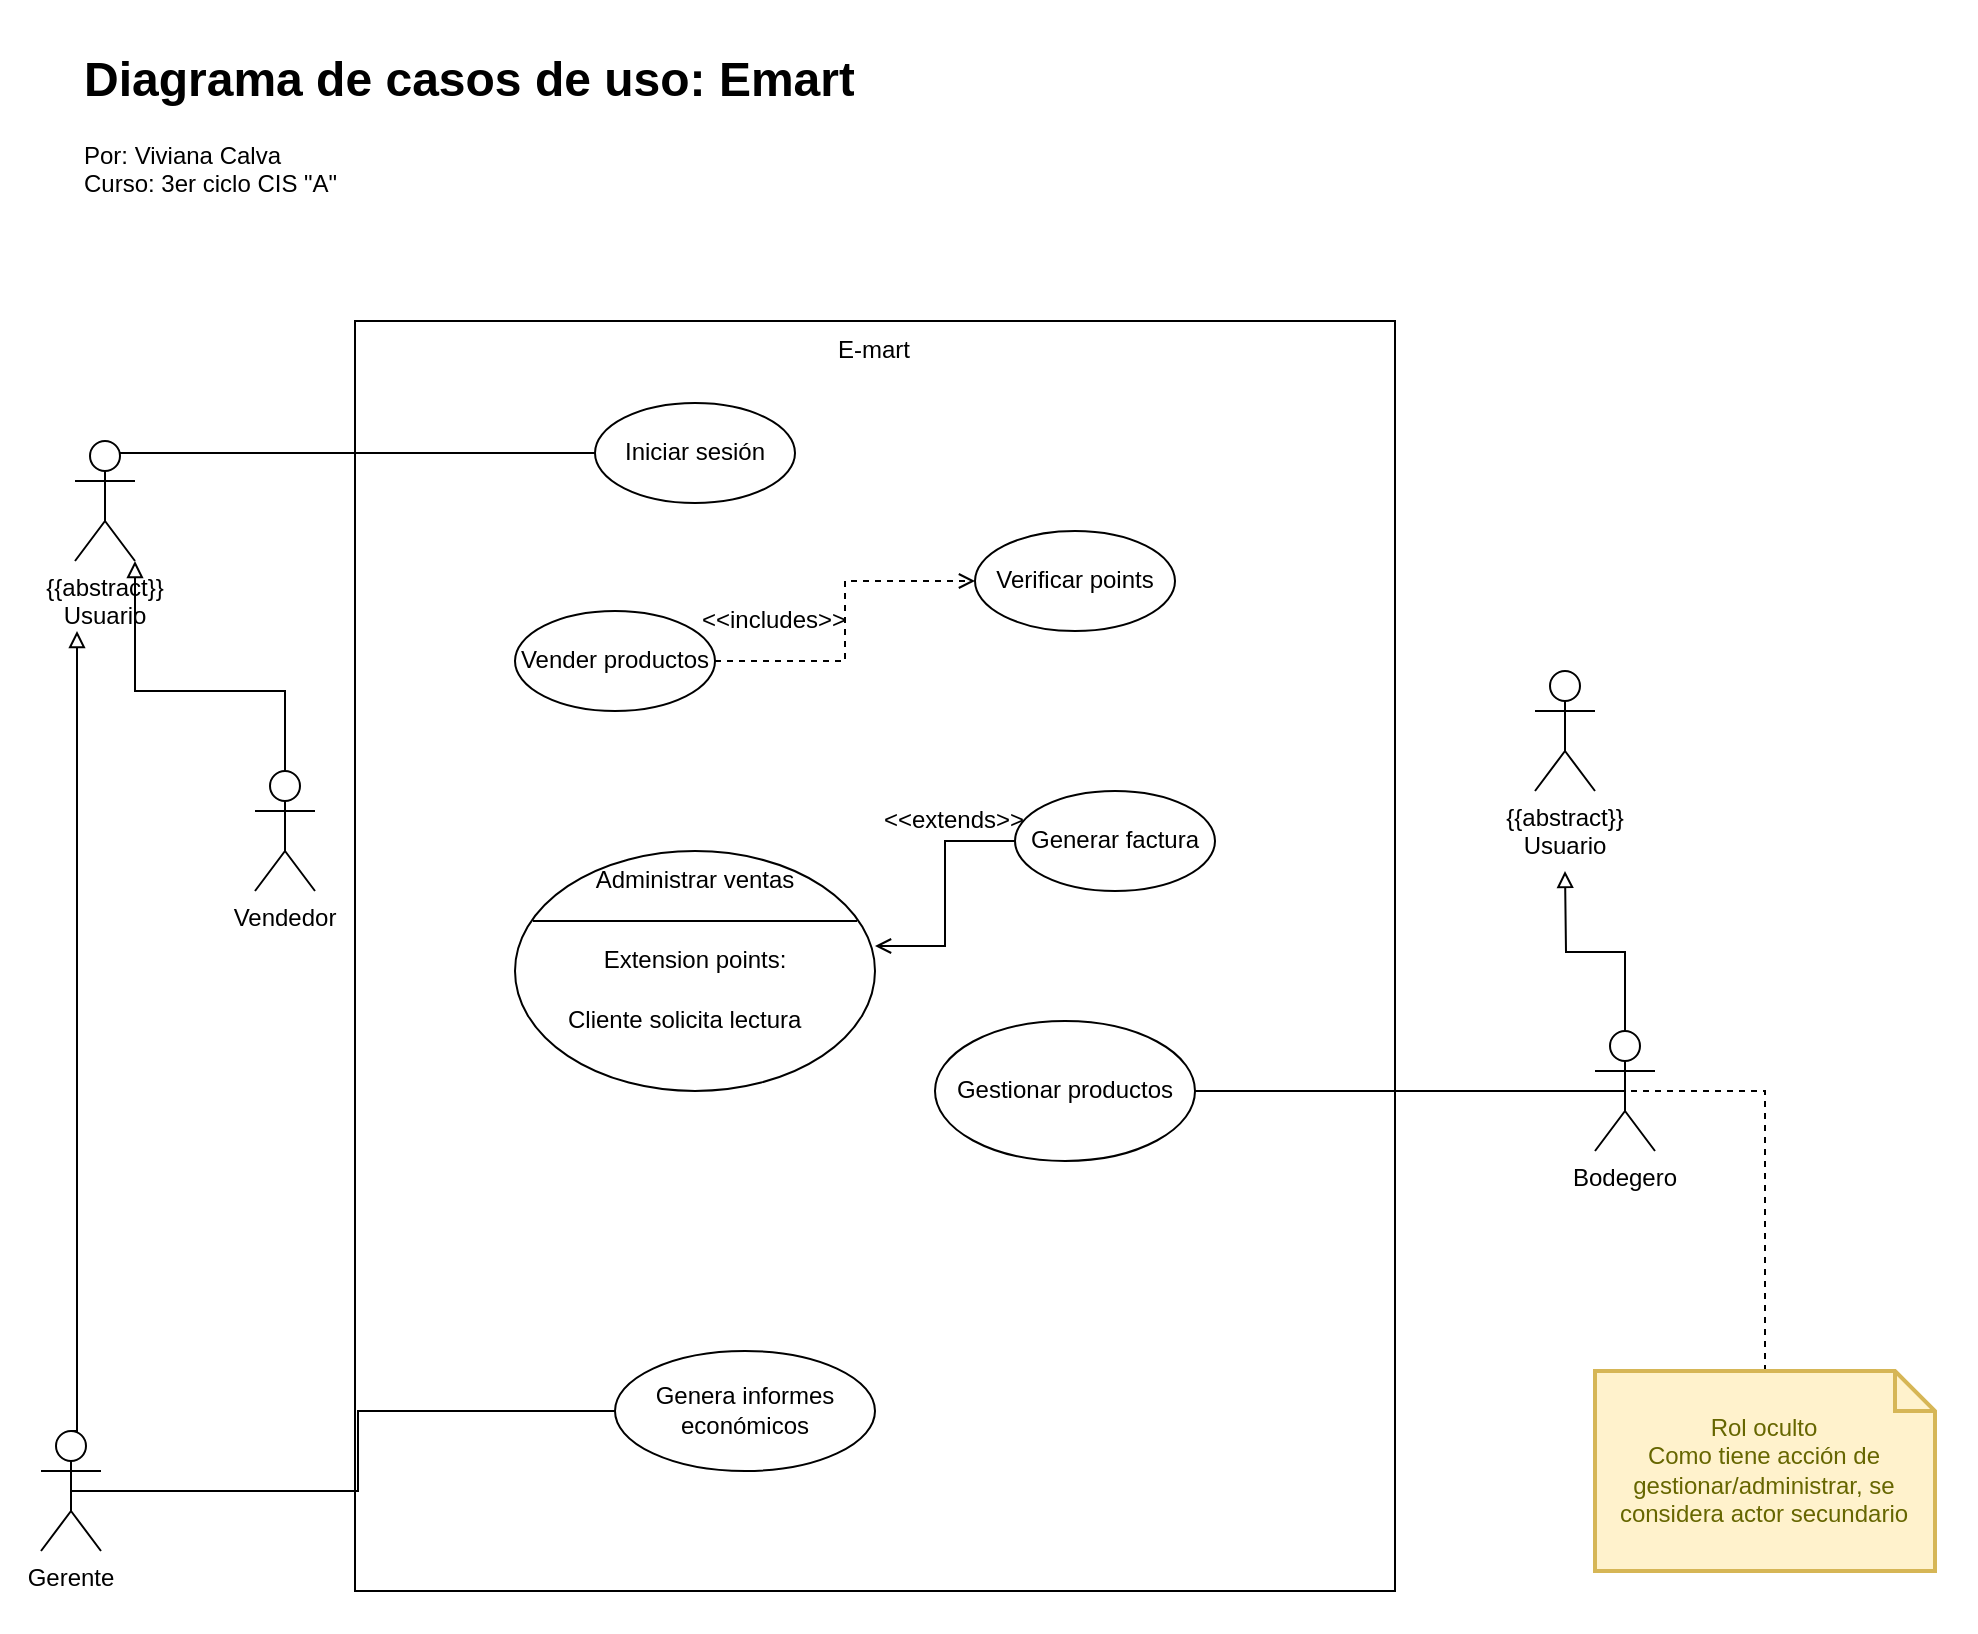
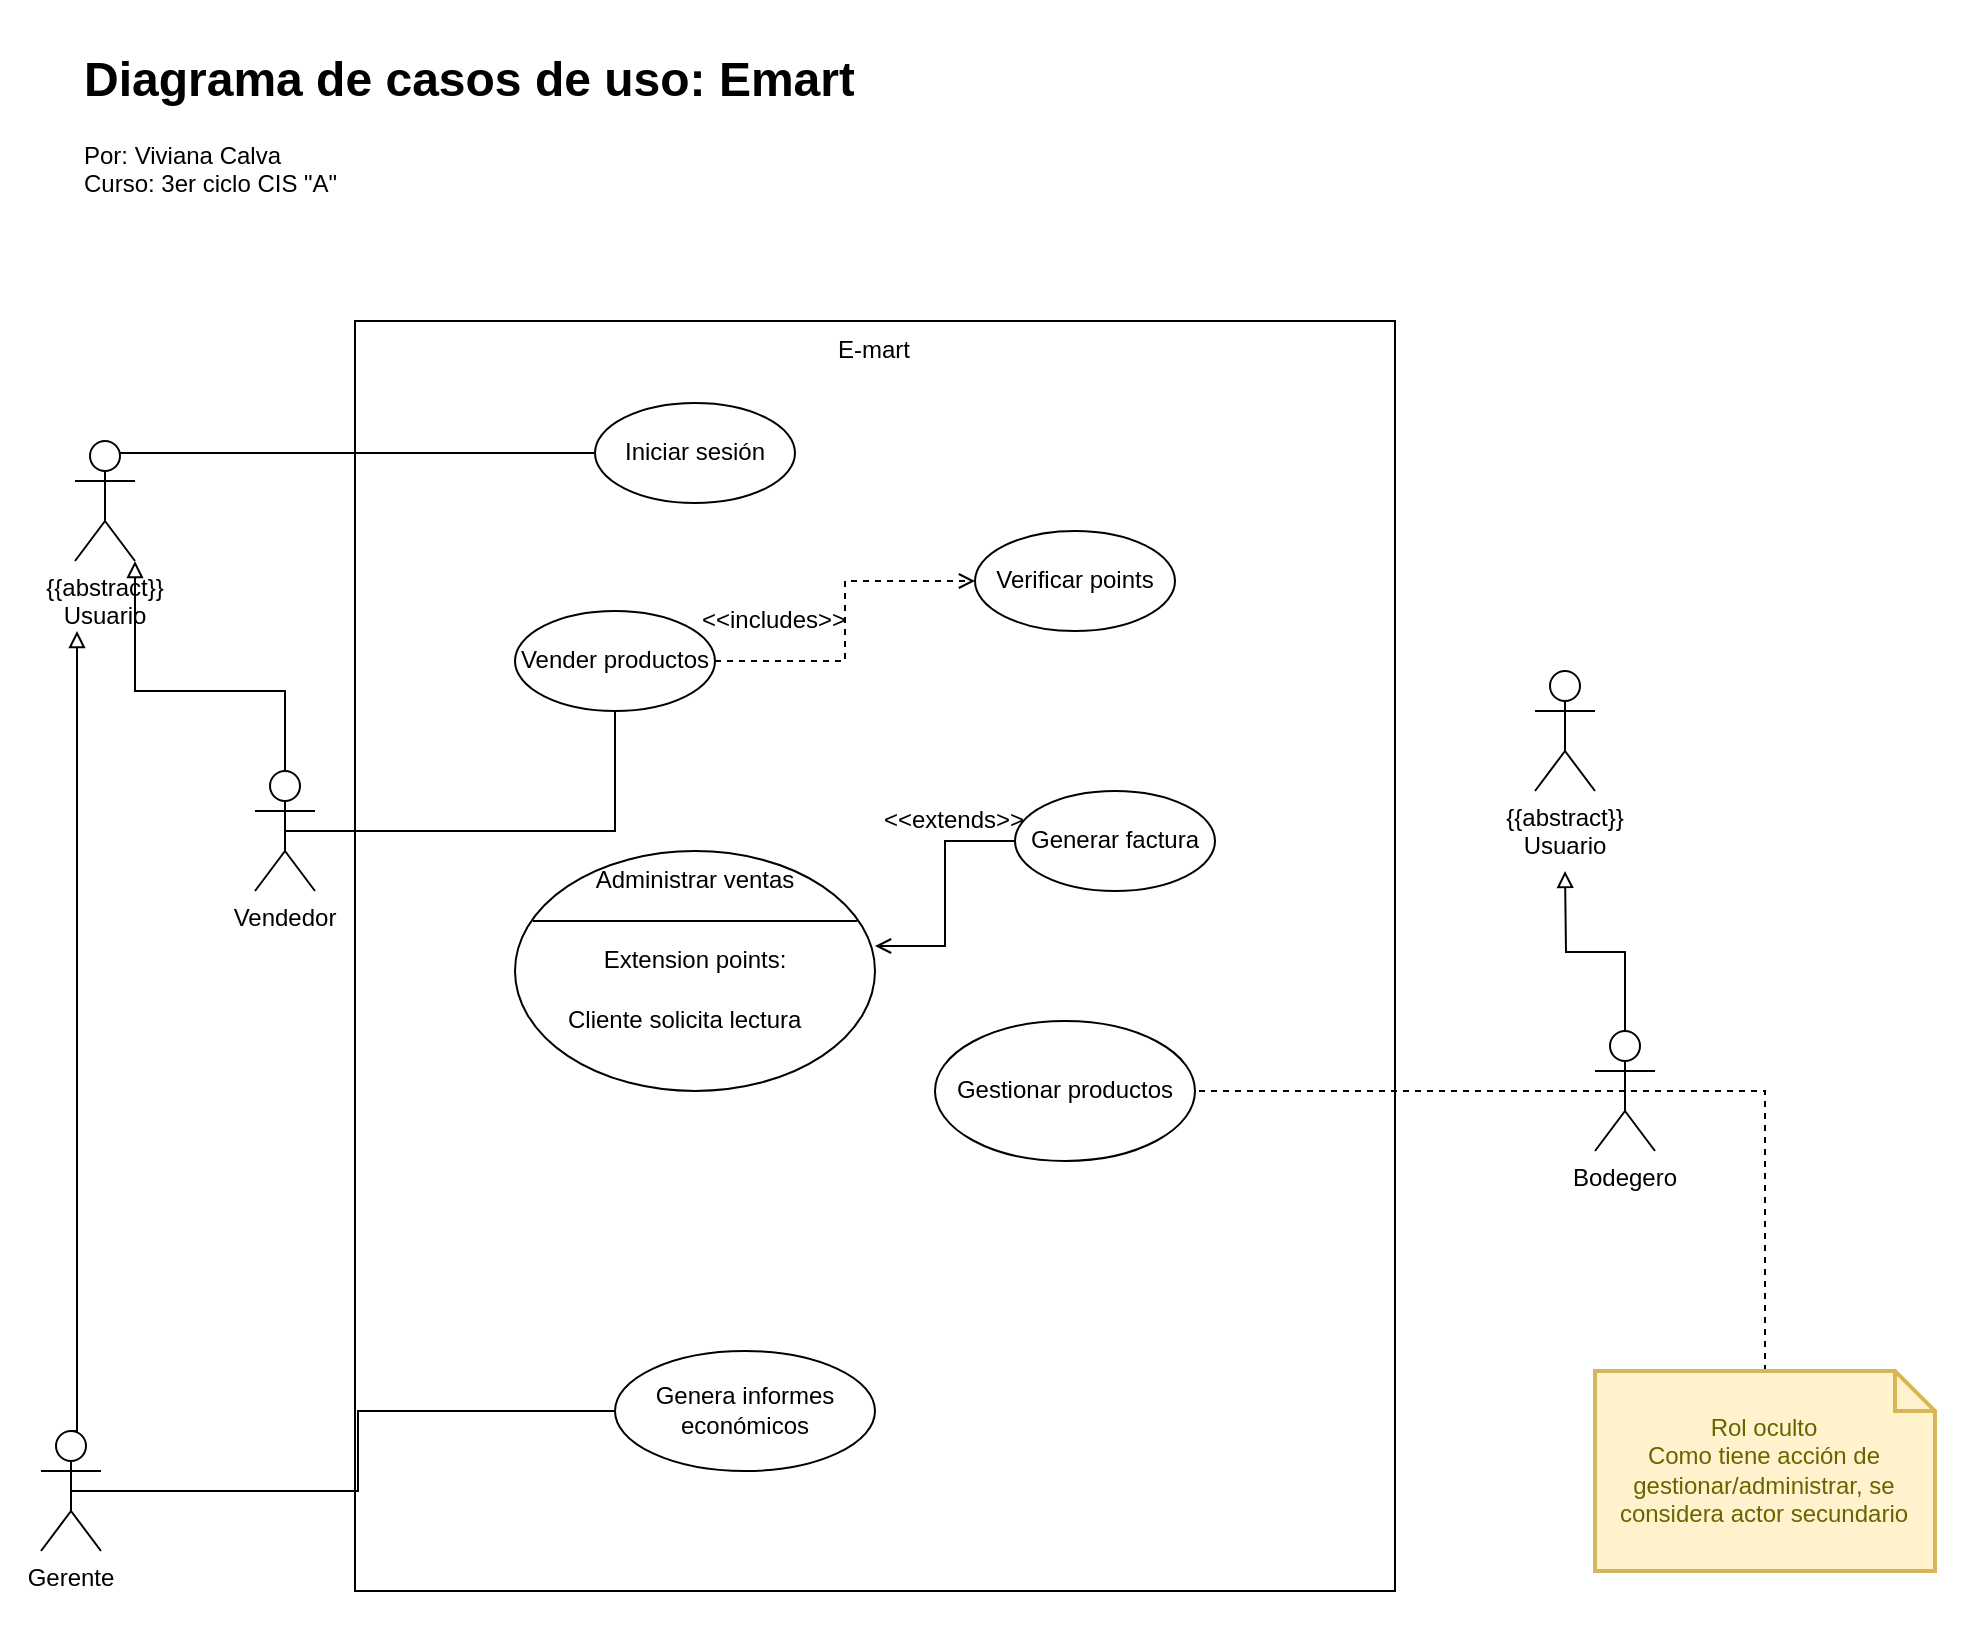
  <mxCell id="0" />
  <mxCell id="1" parent="0" />
  <mxCell id="2" value="" style="rounded=0;whiteSpace=wrap;html=1;" parent="1" vertex="1"><mxGeometry x="177" y="160" width="520" height="635" as="geometry" /></mxCell>
  <mxCell id="3" value="E-mart" style="text;html=1;strokeColor=none;fillColor=none;align=center;verticalAlign=middle;whiteSpace=wrap;rounded=0;" parent="1" vertex="1"><mxGeometry x="407" y="160" width="60" height="30" as="geometry" /></mxCell>
  <mxCell id="4" value="Iniciar sesión" style="shape=ellipse;html=1;dashed=0;whitespace=wrap;perimeter=ellipsePerimeter;" parent="1" vertex="1"><mxGeometry x="297" y="201" width="100" height="50" as="geometry" /></mxCell>
  <mxCell id="5" style="edgeStyle=orthogonalEdgeStyle;rounded=0;orthogonalLoop=1;jettySize=auto;html=1;endArrow=open;endFill=0;dashed=1;" parent="1" source="6" target="9" edge="1"><mxGeometry relative="1" as="geometry" /></mxCell>
  <mxCell id="6" value="Vender productos" style="shape=ellipse;html=1;dashed=0;whitespace=wrap;perimeter=ellipsePerimeter;" parent="1" vertex="1"><mxGeometry x="257" y="305" width="100" height="50" as="geometry" /></mxCell>
  <mxCell id="7" style="edgeStyle=orthogonalEdgeStyle;rounded=0;orthogonalLoop=1;jettySize=auto;html=1;exitX=0;exitY=0.5;exitDx=0;exitDy=0;entryX=1;entryY=0.25;entryDx=0;entryDy=0;dashed=0;endArrow=open;endFill=0;" parent="1" source="8" target="28" edge="1"><mxGeometry relative="1" as="geometry" /></mxCell>
  <mxCell id="8" value="Generar factura" style="shape=ellipse;html=1;dashed=0;whitespace=wrap;perimeter=ellipsePerimeter;" parent="1" vertex="1"><mxGeometry x="507" y="395" width="100" height="50" as="geometry" /></mxCell>
  <mxCell id="9" value="Verificar points" style="shape=ellipse;html=1;dashed=0;whitespace=wrap;perimeter=ellipsePerimeter;" parent="1" vertex="1"><mxGeometry x="487" y="265" width="100" height="50" as="geometry" /></mxCell>
  <mxCell id="10" value="Gestionar productos" style="shape=ellipse;html=1;dashed=0;whitespace=wrap;perimeter=ellipsePerimeter;" parent="1" vertex="1"><mxGeometry x="467" y="510" width="130" height="70" as="geometry" /></mxCell>
  <mxCell id="11" value="Genera informes &lt;br&gt;económicos" style="shape=ellipse;html=1;dashed=0;whitespace=wrap;perimeter=ellipsePerimeter;" parent="1" vertex="1"><mxGeometry x="307" y="675" width="130" height="60" as="geometry" /></mxCell>
  <mxCell id="12" style="edgeStyle=orthogonalEdgeStyle;rounded=0;orthogonalLoop=1;jettySize=auto;html=1;exitX=0.75;exitY=0.1;exitDx=0;exitDy=0;exitPerimeter=0;endArrow=none;endFill=0;" parent="1" source="13" target="4" edge="1"><mxGeometry relative="1" as="geometry" /></mxCell>
  <mxCell id="13" value="{{abstract}}&lt;br&gt;Usuario" style="shape=umlActor;verticalLabelPosition=bottom;verticalAlign=top;html=1;outlineConnect=0;" parent="1" vertex="1"><mxGeometry x="37" y="220" width="30" height="60" as="geometry" /></mxCell>
  <mxCell id="14" style="edgeStyle=orthogonalEdgeStyle;rounded=0;orthogonalLoop=1;jettySize=auto;html=1;endArrow=block;endFill=0;exitX=0.5;exitY=0;exitDx=0;exitDy=0;exitPerimeter=0;" parent="1" source="16" edge="1"><mxGeometry relative="1" as="geometry"><mxPoint x="33" y="750" as="sourcePoint" /><mxPoint x="38" y="315" as="targetPoint" /><Array as="points"><mxPoint x="38" y="715" /></Array></mxGeometry></mxCell>
  <mxCell id="15" style="edgeStyle=orthogonalEdgeStyle;rounded=0;orthogonalLoop=1;jettySize=auto;html=1;exitX=0.5;exitY=0.5;exitDx=0;exitDy=0;exitPerimeter=0;endArrow=none;endFill=0;" parent="1" source="16" target="11" edge="1"><mxGeometry relative="1" as="geometry" /></mxCell>
  <mxCell id="16" value="Gerente" style="shape=umlActor;verticalLabelPosition=bottom;verticalAlign=top;html=1;outlineConnect=0;" parent="1" vertex="1"><mxGeometry x="20" y="715" width="30" height="60" as="geometry" /></mxCell>
  <mxCell id="17" style="edgeStyle=orthogonalEdgeStyle;rounded=0;orthogonalLoop=1;jettySize=auto;html=1;exitX=0.5;exitY=0;exitDx=0;exitDy=0;exitPerimeter=0;endArrow=block;endFill=0;" parent="1" source="19" target="13" edge="1"><mxGeometry relative="1" as="geometry"><mxPoint x="57" y="435" as="targetPoint" /><Array as="points"><mxPoint x="142" y="345" /><mxPoint x="67" y="345" /></Array></mxGeometry></mxCell>
+ <mxCell id="18" style="edgeStyle=orthogonalEdgeStyle;rounded=0;orthogonalLoop=1;jettySize=auto;html=1;exitX=0.5;exitY=0.5;exitDx=0;exitDy=0;exitPerimeter=0;endArrow=none;endFill=0;" parent="1" source="19" target="6" edge="1"><mxGeometry relative="1" as="geometry" /></mxCell>
  <mxCell id="19" value="Vendedor" style="shape=umlActor;verticalLabelPosition=bottom;verticalAlign=top;html=1;outlineConnect=0;" parent="1" vertex="1"><mxGeometry x="127" y="385" width="30" height="60" as="geometry" /></mxCell>
  <mxCell id="20" style="edgeStyle=orthogonalEdgeStyle;rounded=0;orthogonalLoop=1;jettySize=auto;html=1;exitX=0.5;exitY=0;exitDx=0;exitDy=0;exitPerimeter=0;endArrow=block;endFill=0;" parent="1" source="22" edge="1"><mxGeometry relative="1" as="geometry"><mxPoint x="782" y="435" as="targetPoint" /></mxGeometry></mxCell>
- <mxCell id="21" style="edgeStyle=orthogonalEdgeStyle;rounded=0;orthogonalLoop=1;jettySize=auto;html=1;exitX=0.5;exitY=0.5;exitDx=0;exitDy=0;exitPerimeter=0;endArrow=none;endFill=0;" parent="1" source="22" target="10" edge="1"><mxGeometry relative="1" as="geometry" /></mxCell>
+ <mxCell id="21" style="edgeStyle=orthogonalEdgeStyle;rounded=0;orthogonalLoop=1;jettySize=auto;html=1;exitX=0.5;exitY=0.5;exitDx=0;exitDy=0;exitPerimeter=0;endArrow=none;endFill=0;dashed=1;" parent="1" source="22" target="10" edge="1"><mxGeometry relative="1" as="geometry" /></mxCell>
  <mxCell id="22" value="Bodegero" style="shape=umlActor;verticalLabelPosition=bottom;verticalAlign=top;html=1;outlineConnect=0;" parent="1" vertex="1"><mxGeometry x="797" y="515" width="30" height="60" as="geometry" /></mxCell>
  <mxCell id="23" value="{{abstract}}&lt;br&gt;Usuario" style="shape=umlActor;verticalLabelPosition=bottom;verticalAlign=top;html=1;outlineConnect=0;" parent="1" vertex="1"><mxGeometry x="767" y="335" width="30" height="60" as="geometry" /></mxCell>
  <mxCell id="24" value="&amp;lt;&amp;lt;includes&amp;gt;&amp;gt;" style="text;html=1;strokeColor=none;fillColor=none;align=center;verticalAlign=middle;whiteSpace=wrap;rounded=0;" parent="1" vertex="1"><mxGeometry x="357" y="295" width="60" height="30" as="geometry" /></mxCell>
  <mxCell id="25" value="" style="shape=ellipse;container=1;horizontal=1;horizontalStack=0;resizeParent=1;resizeParentMax=0;resizeLast=0;html=1;dashed=0;collapsible=0;" parent="1" vertex="1"><mxGeometry x="257" y="425" width="180" height="120" as="geometry" /></mxCell>
  <mxCell id="26" value="Administrar ventas" style="html=1;strokeColor=none;fillColor=none;align=center;verticalAlign=middle;rotatable=0;" parent="25" vertex="1"><mxGeometry width="180" height="30" as="geometry" /></mxCell>
  <mxCell id="27" value="" style="line;strokeWidth=1;fillColor=none;rotatable=0;labelPosition=right;points=[];portConstraint=eastwest;dashed=0;resizeWidth=1;" parent="25" vertex="1"><mxGeometry x="9" y="30" width="162" height="10" as="geometry" /></mxCell>
  <mxCell id="28" value="Extension points:" style="text;html=1;align=center;verticalAlign=middle;rotatable=0;fillColor=none;strokeColor=none;" parent="25" vertex="1"><mxGeometry y="40" width="180" height="30" as="geometry" /></mxCell>
  <mxCell id="29" value="Cliente solicita lectura" style="text;html=1;align=left;verticalAlign=middle;rotatable=0;spacingLeft=25;fillColor=none;strokeColor=none;" parent="25" vertex="1"><mxGeometry y="70" width="180" height="30" as="geometry" /></mxCell>
  <mxCell id="30" value="&amp;lt;&amp;lt;extends&amp;gt;&amp;gt;" style="text;html=1;strokeColor=none;fillColor=none;align=center;verticalAlign=middle;whiteSpace=wrap;rounded=0;" parent="1" vertex="1"><mxGeometry x="447" y="395" width="60" height="30" as="geometry" /></mxCell>
  <mxCell id="31" style="edgeStyle=orthogonalEdgeStyle;rounded=0;orthogonalLoop=1;jettySize=auto;html=1;entryX=0.5;entryY=0.5;entryDx=0;entryDy=0;entryPerimeter=0;fontSize=12;endArrow=none;endFill=0;exitX=0.5;exitY=0;exitDx=0;exitDy=0;exitPerimeter=0;dashed=1;" parent="1" source="32" target="22" edge="1"><mxGeometry relative="1" as="geometry"><Array as="points"><mxPoint x="882" y="545" /></Array></mxGeometry></mxCell>
  <mxCell id="32" value="Rol oculto&lt;br style=&quot;font-size: 12px;&quot;&gt;Como tiene acción de gestionar/administrar, se considera actor secundario" style="shape=note;strokeWidth=2;fontSize=12;size=20;whiteSpace=wrap;html=1;fillColor=#fff2cc;strokeColor=#d6b656;fontColor=#666600;" parent="1" vertex="1"><mxGeometry x="797" y="685" width="170" height="100" as="geometry" /></mxCell>
  <mxCell id="33" value="&lt;h1&gt;Diagrama de casos de uso: Emart&lt;/h1&gt;&lt;p&gt;Por: Viviana Calva&lt;br&gt;Curso: 3er ciclo CIS &quot;A&quot;&lt;/p&gt;" style="text;html=1;strokeColor=none;fillColor=none;spacing=5;spacingTop=-20;whiteSpace=wrap;overflow=hidden;rounded=0;fontSize=12;" parent="1" vertex="1"><mxGeometry x="37" y="20" width="710" height="120" as="geometry" /></mxCell>
